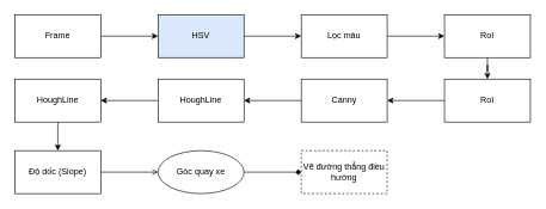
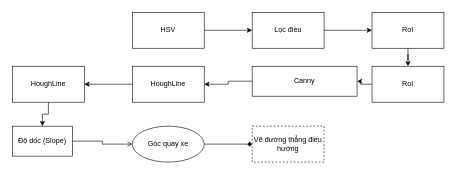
  <mxCell id="0" />
  <mxCell id="1" parent="0" />
- <mxCell id="2" value="" style="edgeStyle=orthogonalEdgeStyle;rounded=0;orthogonalLoop=1;jettySize=auto;html=1;" edge="1" parent="1" source="3" target="5"><mxGeometry relative="1" as="geometry" /></mxCell>
- <mxCell id="3" value="Frame" style="rounded=0;whiteSpace=wrap;html=1;" vertex="1" parent="1"><mxGeometry x="20" y="20" width="120" height="60" as="geometry" /></mxCell>
  <mxCell id="4" value="" style="edgeStyle=orthogonalEdgeStyle;rounded=0;orthogonalLoop=1;jettySize=auto;html=1;" edge="1" parent="1" source="5" target="7"><mxGeometry relative="1" as="geometry" /></mxCell>
- <mxCell id="5" value="HSV" style="rounded=0;whiteSpace=wrap;html=1;fillColor=#dae8fc;" vertex="1" parent="1"><mxGeometry x="220" y="20" width="120" height="60" as="geometry" /></mxCell>
+ <mxCell id="5" value="HSV" style="rounded=0;whiteSpace=wrap;html=1;" vertex="1" parent="1"><mxGeometry x="220" y="20" width="120" height="60" as="geometry" /></mxCell>
  <mxCell id="6" value="" style="edgeStyle=orthogonalEdgeStyle;rounded=0;orthogonalLoop=1;jettySize=auto;html=1;" edge="1" parent="1" source="7" target="9"><mxGeometry relative="1" as="geometry" /></mxCell>
- <mxCell id="7" value="Lọc màu" style="rounded=0;whiteSpace=wrap;html=1;" vertex="1" parent="1"><mxGeometry x="420" y="20" width="120" height="60" as="geometry" /></mxCell>
+ <mxCell id="7" value="Lọc điều" style="rounded=0;whiteSpace=wrap;html=1;" vertex="1" parent="1"><mxGeometry x="420" y="20" width="120" height="60" as="geometry" /></mxCell>
  <mxCell id="8" value="" style="edgeStyle=orthogonalEdgeStyle;rounded=0;orthogonalLoop=1;jettySize=auto;html=1;" edge="1" parent="1" source="9" target="11"><mxGeometry relative="1" as="geometry" /></mxCell>
  <mxCell id="9" value="RoI" style="rounded=0;whiteSpace=wrap;html=1;" vertex="1" parent="1"><mxGeometry x="620" y="20" width="120" height="60" as="geometry" /></mxCell>
  <mxCell id="10" value="" style="edgeStyle=orthogonalEdgeStyle;rounded=0;orthogonalLoop=1;jettySize=auto;html=1;" edge="1" parent="1" source="11" target="13"><mxGeometry relative="1" as="geometry" /></mxCell>
  <mxCell id="11" value="RoI" style="rounded=0;whiteSpace=wrap;html=1;" vertex="1" parent="1"><mxGeometry x="620" y="110" width="120" height="60" as="geometry" /></mxCell>
  <mxCell id="12" value="" style="edgeStyle=orthogonalEdgeStyle;rounded=0;orthogonalLoop=1;jettySize=auto;html=1;" edge="1" parent="1" source="13" target="15"><mxGeometry relative="1" as="geometry" /></mxCell>
- <mxCell id="13" value="Canny" style="rounded=0;whiteSpace=wrap;html=1;" vertex="1" parent="1"><mxGeometry x="420" y="110" width="120" height="60" as="geometry" /></mxCell>
+ <mxCell id="13" value="Canny" style="rounded=0;whiteSpace=wrap;html=1;" vertex="1" parent="1"><mxGeometry x="420" y="110" width="175" height="50" as="geometry" /></mxCell>
  <mxCell id="14" value="" style="edgeStyle=orthogonalEdgeStyle;rounded=0;orthogonalLoop=1;jettySize=auto;html=1;" edge="1" parent="1" source="15" target="17"><mxGeometry relative="1" as="geometry" /></mxCell>
  <mxCell id="15" value="HoughLine" style="rounded=0;whiteSpace=wrap;html=1;" vertex="1" parent="1"><mxGeometry x="220" y="110" width="120" height="60" as="geometry" /></mxCell>
  <mxCell id="16" value="" style="edgeStyle=orthogonalEdgeStyle;rounded=0;orthogonalLoop=1;jettySize=auto;html=1;" edge="1" parent="1" source="17" target="19"><mxGeometry relative="1" as="geometry" /></mxCell>
  <mxCell id="17" value="HoughLine" style="rounded=0;whiteSpace=wrap;html=1;" vertex="1" parent="1"><mxGeometry x="20" y="110" width="120" height="60" as="geometry" /></mxCell>
  <mxCell id="18" value="" style="edgeStyle=orthogonalEdgeStyle;rounded=0;orthogonalLoop=1;jettySize=auto;html=1;endArrow=open;" edge="1" parent="1" source="19" target="21"><mxGeometry relative="1" as="geometry" /></mxCell>
- <mxCell id="19" value="Độ dốc (Slope)" style="rounded=0;whiteSpace=wrap;html=1;" vertex="1" parent="1"><mxGeometry x="20" y="210" width="120" height="60" as="geometry" /></mxCell>
+ <mxCell id="19" value="Độ dốc (Slope)" style="rounded=0;whiteSpace=wrap;html=1;" vertex="1" parent="1"><mxGeometry x="20" y="210" width="100" height="50" as="geometry" /></mxCell>
  <mxCell id="20" value="" style="edgeStyle=orthogonalEdgeStyle;rounded=0;orthogonalLoop=1;jettySize=auto;html=1;endArrow=diamond;" edge="1" parent="1" source="21" target="22"><mxGeometry relative="1" as="geometry" /></mxCell>
  <mxCell id="21" value="Góc quay xe" style="ellipse;whiteSpace=wrap;html=1;" vertex="1" parent="1"><mxGeometry x="220" y="210" width="120" height="60" as="geometry" /></mxCell>
  <mxCell id="22" value="Vẽ đường thẳng điều hướng" style="rounded=0;whiteSpace=wrap;html=1;dashed=1;" vertex="1" parent="1"><mxGeometry x="420" y="210" width="120" height="60" as="geometry" /></mxCell>
